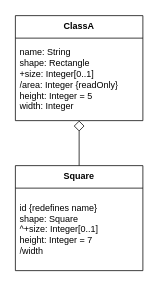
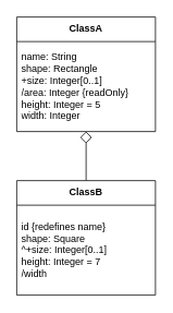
  <mxCell id="0" />
  <mxCell id="1" parent="0" />
  <mxCell id="2" style="edgeStyle=orthogonalEdgeStyle;rounded=0;orthogonalLoop=1;jettySize=auto;html=1;endArrow=diamond;endFill=0;endSize=12;" edge="1" parent="1" source="5" target="3"><mxGeometry relative="1" as="geometry" /></mxCell>
  <mxCell id="3" value="&lt;b&gt;ClassA&lt;/b&gt;" style="swimlane;fontStyle=0;align=center;verticalAlign=top;childLayout=stackLayout;horizontal=1;startSize=30;horizontalStack=0;resizeParent=1;resizeParentMax=0;resizeLast=0;collapsible=0;marginBottom=0;html=1;whiteSpace=wrap;" vertex="1" parent="1"><mxGeometry width="170" height="140" as="geometry" x="20" y="20" /></mxCell>
  <mxCell id="4" value="name: String&lt;br&gt;shape: Rectangle&lt;br&gt;+size: Integer[0..1]&lt;br&gt;/area: Integer {readOnly}&lt;br&gt;height: Integer = 5&lt;br&gt;width: Integer" style="text;html=1;strokeColor=none;fillColor=none;align=left;verticalAlign=middle;spacingLeft=4;spacingRight=4;overflow=hidden;rotatable=0;points=[[0,0.5],[1,0.5]];portConstraint=eastwest;whiteSpace=wrap;" vertex="1" parent="3"><mxGeometry y="30" width="170" height="110" as="geometry" /></mxCell>
- <mxCell id="5" value="&lt;b&gt;Square&lt;/b&gt;" style="swimlane;fontStyle=0;align=center;verticalAlign=top;childLayout=stackLayout;horizontal=1;startSize=30;horizontalStack=0;resizeParent=1;resizeParentMax=0;resizeLast=0;collapsible=0;marginBottom=0;html=1;whiteSpace=wrap;" vertex="1" parent="1"><mxGeometry y="220" width="170" height="140" as="geometry" x="20" /></mxCell>
+ <mxCell id="5" value="&lt;b&gt;ClassB&lt;/b&gt;" style="swimlane;fontStyle=0;align=center;verticalAlign=top;childLayout=stackLayout;horizontal=1;startSize=30;horizontalStack=0;resizeParent=1;resizeParentMax=0;resizeLast=0;collapsible=0;marginBottom=0;html=1;whiteSpace=wrap;" vertex="1" parent="1"><mxGeometry y="220" width="170" height="140" as="geometry" x="20" /></mxCell>
  <mxCell id="6" value="id {redefines name}&lt;br&gt;shape: Square&lt;br&gt;^+size: Integer[0..1]&lt;br&gt;height: Integer = 7&lt;br&gt;/width" style="text;html=1;strokeColor=none;fillColor=none;align=left;verticalAlign=middle;spacingLeft=4;spacingRight=4;overflow=hidden;rotatable=0;points=[[0,0.5],[1,0.5]];portConstraint=eastwest;whiteSpace=wrap;" vertex="1" parent="5"><mxGeometry y="30" width="170" height="110" as="geometry" /></mxCell>
